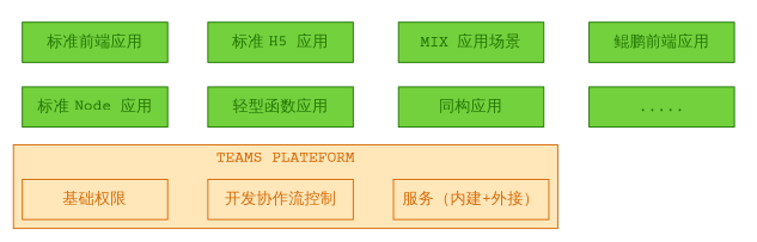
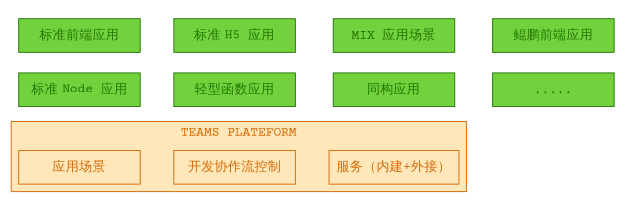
  graph {
    compound=true
    fontname="Courier Prime"
    nodesep=0.3
    rankdir=LR
    ranksep=0.5
    node [color="#237804" fillcolor="#73d13d" fontcolor="#237804" fontname="Courier Prime" shape=box style=filled]
    edge [fontname="Courier Prime" style=invis]
-   "基础权限" [color="#d46b08" fillcolor="#ffa940" fontcolor="#d46b08" width=1.8 style=""]
+   "基础权限" [color="#d46b08" fillcolor="#ffa940" fontcolor="#d46b08" width=1.8 label="应用场景" style=""]
    "开发协作流控制" [color="#d46b08" fillcolor="#ffa940" fontcolor="#d46b08" width=1.8 style=""]
    "服务（内建+外接）" [color="#d46b08" fillcolor="#ffa940" fontcolor="#d46b08" width=1.8 style=""]
    "标准前端应用" [width=1.8]
    "标准 H5 应用" [width=1.8]
    "MIX 应用场景" [width=1.8]
    "鲲鹏前端应用" [width=1.8]
    "标准 Node 应用" [width=1.8]
    "轻型函数应用" [width=1.8]
    "同构应用" [width=1.8]
    "....." [width=1.8]
    subgraph cluster_1 {
      color="#d46b08"
      fillcolor="#ffe7ba"
      fontcolor="#d46b08"
      label="TEAMS PLATEFORM"
      style=filled
      "基础权限"
      "开发协作流控制"
      "服务（内建+外接）"
    }
    subgraph cluster_2 {
      color=none
      "标准前端应用"
      "标准 H5 应用"
      "MIX 应用场景"
      "鲲鹏前端应用"
      "标准 Node 应用"
      "轻型函数应用"
      "同构应用"
      "....."
    }
    "基础权限" -- "开发协作流控制"
    "开发协作流控制" -- "服务（内建+外接）"
    "标准前端应用" -- "标准 H5 应用"
    "标准前端应用" -- "标准 Node 应用" [constraint=false]
    "标准 H5 应用" -- "MIX 应用场景"
    "MIX 应用场景" -- "鲲鹏前端应用"
    "标准 Node 应用" -- "轻型函数应用"
    "轻型函数应用" -- "同构应用"
    "同构应用" -- "....."
  }
